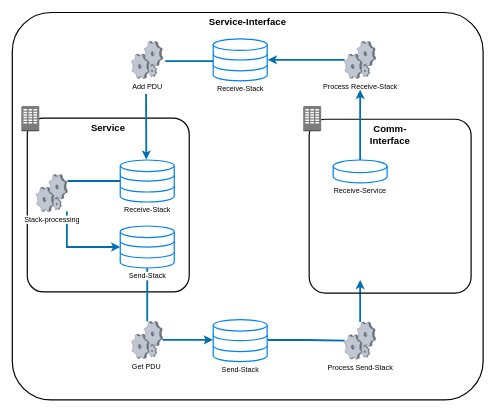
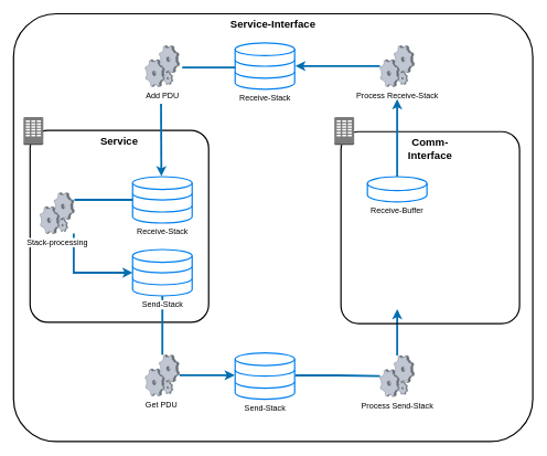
  <mxCell id="0" />
  <mxCell id="1" parent="0" />
  <mxCell id="2" value="" style="group" vertex="1" connectable="0" parent="1"><mxGeometry x="20" y="20" width="785" height="646" as="geometry" /></mxCell>
  <mxCell id="3" value="Service-Interface" style="rounded=1;arcSize=10;dashed=0;fillColor=none;gradientColor=none;strokeWidth=2;verticalAlign=top;fontStyle=1;fontSize=16;" vertex="1" parent="2"><mxGeometry width="785" height="646" as="geometry" /></mxCell>
  <mxCell id="4" style="edgeStyle=orthogonalEdgeStyle;rounded=0;orthogonalLoop=1;jettySize=auto;html=1;fontSize=16;spacing=12;spacingTop=4;strokeWidth=3;fillColor=#1ba1e2;strokeColor=#006EAF;" edge="1" parent="2" source="22"><mxGeometry relative="1" as="geometry"><mxPoint x="625" y="506" as="sourcePoint" /><mxPoint x="580" y="446" as="targetPoint" /><Array as="points" /></mxGeometry></mxCell>
  <mxCell id="5" value="Service" style="rounded=1;arcSize=10;dashed=0;fillColor=none;gradientColor=none;strokeWidth=2;verticalAlign=top;fontStyle=1;fontSize=16;" vertex="1" parent="2"><mxGeometry x="25" y="176" width="270" height="290" as="geometry" /></mxCell>
  <mxCell id="6" value="&lt;span style=&quot;&quot;&gt;Receive-Stack&lt;/span&gt;" style="html=1;verticalLabelPosition=bottom;align=center;labelBackgroundColor=none;verticalAlign=top;strokeWidth=2;strokeColor=#0080F0;shadow=0;dashed=0;shape=mxgraph.ios7.icons.data;" vertex="1" parent="2"><mxGeometry x="180" y="246" width="90" height="70" as="geometry" /></mxCell>
  <mxCell id="7" value="" style="dashed=0;html=1;shape=mxgraph.aws3.corporate_data_center;fillColor=#7D7C7C;gradientColor=none;dashed=0;" vertex="1" parent="2"><mxGeometry x="15" y="156" width="30" height="42" as="geometry" /></mxCell>
  <mxCell id="8" style="edgeStyle=orthogonalEdgeStyle;rounded=0;orthogonalLoop=1;jettySize=auto;html=1;fillColor=#1ba1e2;strokeColor=#006EAF;strokeWidth=3;" edge="1" parent="2" source="9" target="27"><mxGeometry relative="1" as="geometry"><Array as="points"><mxPoint x="91" y="391" /></Array></mxGeometry></mxCell>
  <mxCell id="9" value="Stack-processing" style="verticalLabelPosition=bottom;sketch=0;aspect=fixed;html=1;verticalAlign=top;strokeColor=none;align=center;outlineConnect=0;shape=mxgraph.citrix.process;labelBackgroundColor=default;" vertex="1" parent="2"><mxGeometry x="40" y="270" width="52" height="62" as="geometry" /></mxCell>
  <mxCell id="10" style="edgeStyle=orthogonalEdgeStyle;rounded=0;orthogonalLoop=1;jettySize=auto;html=1;fontSize=16;spacing=12;spacingTop=4;strokeWidth=3;fillColor=#1ba1e2;strokeColor=#006EAF;endArrow=none;endFill=0;" edge="1" parent="2" source="6" target="9"><mxGeometry relative="1" as="geometry"><Array as="points"><mxPoint x="91" y="281" /></Array></mxGeometry></mxCell>
  <mxCell id="11" value="Get PDU&amp;nbsp;" style="verticalLabelPosition=bottom;sketch=0;aspect=fixed;html=1;verticalAlign=top;strokeColor=none;align=center;outlineConnect=0;shape=mxgraph.citrix.process;labelBackgroundColor=default;" vertex="1" parent="2"><mxGeometry x="199" y="515" width="52" height="62" as="geometry" /></mxCell>
  <mxCell id="12" style="edgeStyle=orthogonalEdgeStyle;rounded=0;orthogonalLoop=1;jettySize=auto;html=1;fontSize=16;spacing=12;spacingTop=4;strokeWidth=3;fillColor=#1ba1e2;strokeColor=#006EAF;endArrow=none;endFill=0;" edge="1" parent="2" source="27" target="11"><mxGeometry relative="1" as="geometry"><mxPoint x="325" y="456" as="sourcePoint" /><mxPoint x="325" y="558" as="targetPoint" /><Array as="points" /></mxGeometry></mxCell>
  <mxCell id="13" value="Add PDU" style="verticalLabelPosition=bottom;sketch=0;aspect=fixed;html=1;verticalAlign=top;strokeColor=none;align=center;outlineConnect=0;shape=mxgraph.citrix.process;labelBackgroundColor=default;" vertex="1" parent="2"><mxGeometry x="199" y="48" width="52" height="62" as="geometry" /></mxCell>
  <mxCell id="14" style="edgeStyle=orthogonalEdgeStyle;rounded=0;orthogonalLoop=1;jettySize=auto;html=1;fontSize=16;spacing=12;spacingTop=4;strokeWidth=3;fillColor=#1ba1e2;strokeColor=#006EAF;entryX=0.483;entryY=-0.01;entryDx=0;entryDy=0;entryPerimeter=0;" edge="1" parent="2" target="6"><mxGeometry relative="1" as="geometry"><mxPoint x="223" y="136" as="sourcePoint" /><mxPoint x="345" y="154.5" as="targetPoint" /><Array as="points" /></mxGeometry></mxCell>
  <mxCell id="15" value="&lt;span style=&quot;&quot;&gt;Receive-Stack&lt;/span&gt;" style="html=1;verticalLabelPosition=bottom;align=center;labelBackgroundColor=none;verticalAlign=top;strokeWidth=2;strokeColor=#0080F0;shadow=0;dashed=0;shape=mxgraph.ios7.icons.data;" vertex="1" parent="2"><mxGeometry x="335" y="44" width="90" height="70" as="geometry" /></mxCell>
  <mxCell id="16" value="&lt;span style=&quot;&quot;&gt;Send-Stack&lt;/span&gt;" style="html=1;verticalLabelPosition=bottom;align=center;labelBackgroundColor=default;verticalAlign=top;strokeWidth=2;strokeColor=#0080F0;shadow=0;dashed=0;shape=mxgraph.ios7.icons.data;" vertex="1" parent="2"><mxGeometry x="335" y="512" width="90" height="70" as="geometry" /></mxCell>
  <mxCell id="17" style="edgeStyle=orthogonalEdgeStyle;rounded=0;orthogonalLoop=1;jettySize=auto;html=1;fontSize=16;spacing=12;spacingTop=4;strokeWidth=3;fillColor=#1ba1e2;strokeColor=#006EAF;endArrow=none;endFill=0;" edge="1" parent="2"><mxGeometry relative="1" as="geometry"><mxPoint x="335" y="81" as="sourcePoint" /><mxPoint x="255" y="81" as="targetPoint" /><Array as="points" /></mxGeometry></mxCell>
  <mxCell id="18" style="edgeStyle=orthogonalEdgeStyle;rounded=0;orthogonalLoop=1;jettySize=auto;html=1;fontSize=16;spacing=12;spacingTop=4;strokeWidth=3;fillColor=#1ba1e2;strokeColor=#006EAF;entryX=-0.007;entryY=0.484;entryDx=0;entryDy=0;entryPerimeter=0;" edge="1" parent="2" source="11" target="16"><mxGeometry relative="1" as="geometry"><mxPoint x="251.0" y="550.027" as="sourcePoint" /><mxPoint x="335" y="549.79" as="targetPoint" /><Array as="points" /></mxGeometry></mxCell>
  <mxCell id="19" value="Comm-&#10;Interface" style="rounded=1;arcSize=10;dashed=0;fillColor=none;gradientColor=none;strokeWidth=2;verticalAlign=top;fontStyle=1;fontSize=16;" vertex="1" parent="2"><mxGeometry x="495" y="178" width="270" height="290" as="geometry" /></mxCell>
  <mxCell id="20" value="" style="dashed=0;html=1;shape=mxgraph.aws3.corporate_data_center;fillColor=#7D7C7C;gradientColor=none;dashed=0;" vertex="1" parent="2"><mxGeometry x="485" y="156" width="30" height="42" as="geometry" /></mxCell>
- <mxCell id="21" value="Receive-Service" style="shape=cylinder3;whiteSpace=wrap;html=1;boundedLbl=1;backgroundOutline=1;size=10.5;fillColor=none;strokeColor=#0080F0;strokeWidth=2;verticalAlign=top;labelPosition=center;verticalLabelPosition=bottom;align=center;" vertex="1" parent="2"><mxGeometry x="535" y="246" width="90" height="38" as="geometry" /></mxCell>
+ <mxCell id="21" value="Receive-Buffer" style="shape=cylinder3;whiteSpace=wrap;html=1;boundedLbl=1;backgroundOutline=1;size=10.5;fillColor=none;strokeColor=#0080F0;strokeWidth=2;verticalAlign=top;labelPosition=center;verticalLabelPosition=bottom;align=center;" vertex="1" parent="2"><mxGeometry x="535" y="246" width="90" height="38" as="geometry" /></mxCell>
  <mxCell id="22" value="Process Send-Stack" style="verticalLabelPosition=bottom;sketch=0;aspect=fixed;html=1;verticalAlign=top;strokeColor=none;align=center;outlineConnect=0;shape=mxgraph.citrix.process;labelBackgroundColor=default;" vertex="1" parent="2"><mxGeometry x="554" y="516" width="52" height="62" as="geometry" /></mxCell>
  <mxCell id="23" value="Process Receive-Stack" style="verticalLabelPosition=bottom;sketch=0;aspect=fixed;html=1;verticalAlign=top;strokeColor=none;align=center;outlineConnect=0;shape=mxgraph.citrix.process;labelBackgroundColor=default;" vertex="1" parent="2"><mxGeometry x="554" y="48" width="52" height="62" as="geometry" /></mxCell>
  <mxCell id="24" style="edgeStyle=orthogonalEdgeStyle;rounded=0;orthogonalLoop=1;jettySize=auto;html=1;fontSize=16;spacing=12;spacingTop=4;strokeWidth=3;fillColor=#1ba1e2;strokeColor=#006EAF;entryX=1.011;entryY=0.5;entryDx=0;entryDy=0;entryPerimeter=0;" edge="1" parent="2" source="23" target="15"><mxGeometry relative="1" as="geometry"><mxPoint x="505" y="78.76" as="sourcePoint" /><mxPoint x="425" y="78.76" as="targetPoint" /><Array as="points" /></mxGeometry></mxCell>
  <mxCell id="25" style="edgeStyle=orthogonalEdgeStyle;rounded=0;orthogonalLoop=1;jettySize=auto;html=1;fontSize=16;spacing=12;spacingTop=4;strokeWidth=3;fillColor=#1ba1e2;strokeColor=#006EAF;" edge="1" parent="2" source="21"><mxGeometry relative="1" as="geometry"><mxPoint x="575" y="222" as="sourcePoint" /><mxPoint x="580" y="129" as="targetPoint" /><Array as="points"><mxPoint x="580" y="132" /></Array></mxGeometry></mxCell>
  <mxCell id="26" style="edgeStyle=orthogonalEdgeStyle;rounded=0;orthogonalLoop=1;jettySize=auto;html=1;fontSize=16;spacing=12;spacingTop=4;strokeWidth=3;fillColor=#1ba1e2;strokeColor=#006EAF;exitX=1.013;exitY=0.487;exitDx=0;exitDy=0;exitPerimeter=0;endArrow=none;endFill=0;" edge="1" parent="2" source="16" target="22"><mxGeometry relative="1" as="geometry"><mxPoint x="452" y="546.81" as="sourcePoint" /><mxPoint x="535" y="546.81" as="targetPoint" /><Array as="points" /></mxGeometry></mxCell>
  <mxCell id="27" value="&lt;span style=&quot;&quot;&gt;Send-Stack&lt;/span&gt;" style="html=1;verticalLabelPosition=bottom;align=center;labelBackgroundColor=default;verticalAlign=top;strokeWidth=2;strokeColor=#0080F0;shadow=0;dashed=0;shape=mxgraph.ios7.icons.data;labelPosition=center;" vertex="1" parent="2"><mxGeometry x="180" y="356" width="90" height="70" as="geometry" /></mxCell>
